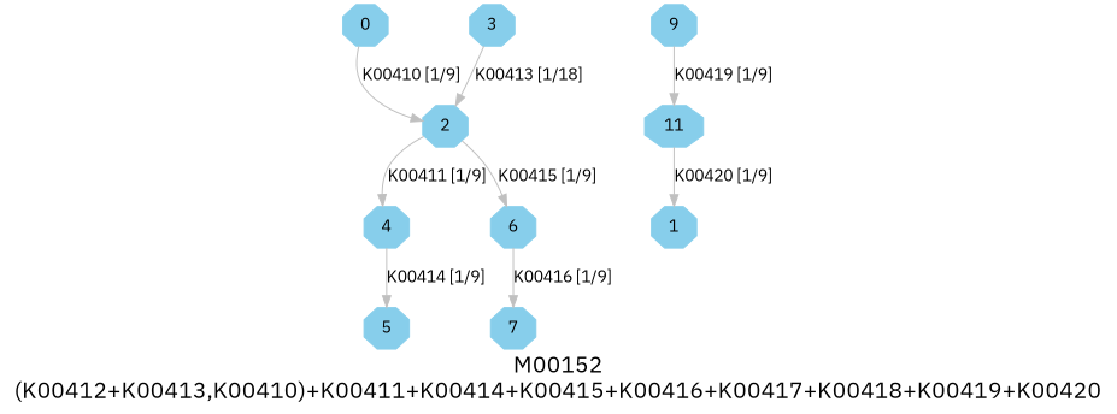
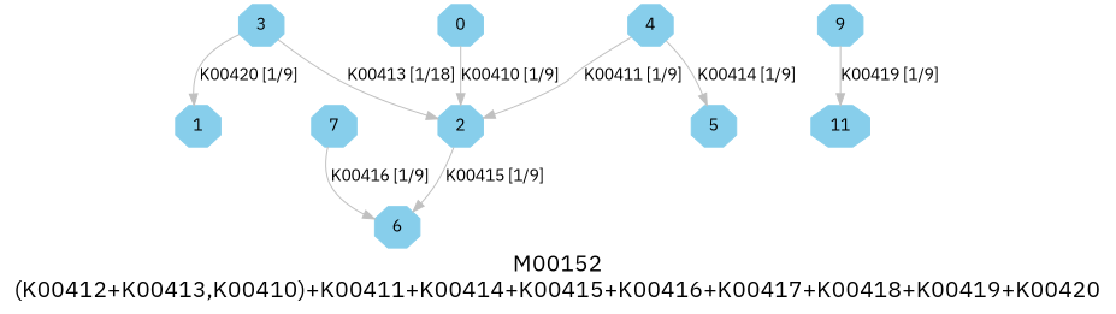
  digraph {
    fontname="IBM Plex Sans"
    fontsize=20
    label="M00152\n(K00412+K00413,K00410)+K00411+K00414+K00415+K00416+K00417+K00418+K00419+K00420"
    node [color=skyblue fontname="IBM Plex Sans" shape=octagon style=filled]
    edge [color=grey fontname="IBM Plex Sans"]
    0 [height=.3 width=.3]
    1 [height=.3 width=.3]
    2 [height=.3 width=.3]
    3 [height=.3 width=.3]
    4 [height=.3 width=.3]
    5 [height=.3 width=.3]
    6 [height=.3 width=.3]
    7 [height=.3 width=.3]
    9 [height=.3 width=.3]
    n10 [height=.3 label=11 width=.3]
    subgraph sub_1 {
      0
      1
      2
      3
      4
      5
      6
      7
      9
      n10
    }
    0 -> 2 [label="K00410 [1/9]"]
-   2 -> 4 [label="K00411 [1/9]"]
+   4 -> 2 [label="K00411 [1/9]"]
    2 -> 6 [label="K00415 [1/9]"]
    3 -> 2 [label="K00413 [1/18]"]
    4 -> 5 [label="K00414 [1/9]"]
-   6 -> 7 [label="K00416 [1/9]"]
+   7 -> 6 [label="K00416 [1/9]"]
    9 -> n10 [label="K00419 [1/9]"]
-   n10 -> 1 [label="K00420 [1/9]"]
+   3 -> 1 [label="K00420 [1/9]"]
  }
